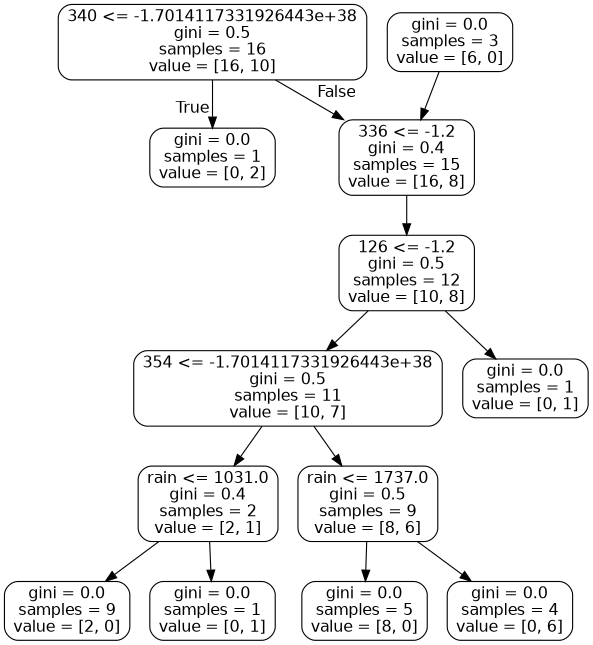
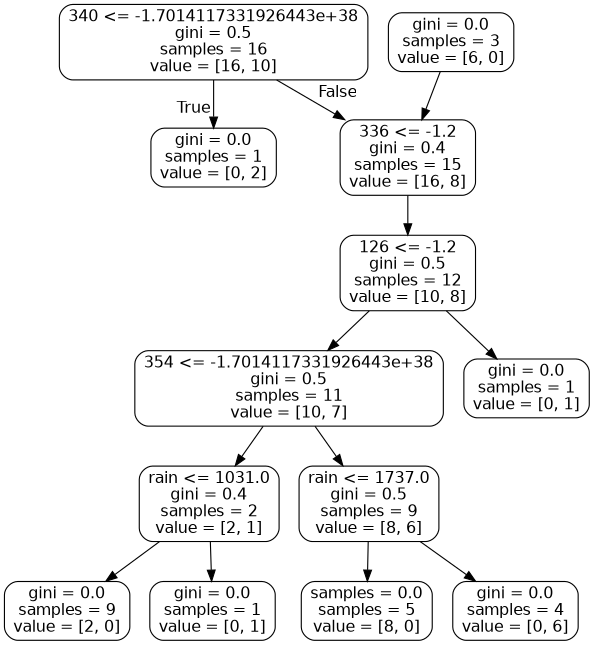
  digraph {
    node [color=black fontname=helvetica shape=box style=rounded]
    edge [fontname=helvetica]
    n1 [label="340 <= -1.7014117331926443e+38\ngini = 0.5\nsamples = 16\nvalue = [16, 10]"]
    n2 [label="gini = 0.0\nsamples = 1\nvalue = [0, 2]"]
    n3 [label="336 <= -1.2\ngini = 0.4\nsamples = 15\nvalue = [16, 8]"]
    n4 [label="126 <= -1.2\ngini = 0.5\nsamples = 12\nvalue = [10, 8]"]
    n5 [label="354 <= -1.7014117331926443e+38\ngini = 0.5\nsamples = 11\nvalue = [10, 7]"]
    n6 [label="gini = 0.0\nsamples = 1\nvalue = [0, 1]"]
    n7 [label="gini = 0.0\nsamples = 3\nvalue = [6, 0]"]
    n8 [label="rain <= 1031.0\ngini = 0.4\nsamples = 2\nvalue = [2, 1]"]
    n9 [label="rain <= 1737.0\ngini = 0.5\nsamples = 9\nvalue = [8, 6]"]
    n10 [label="gini = 0.0\nsamples = 9\nvalue = [2, 0]"]
    n11 [label="gini = 0.0\nsamples = 1\nvalue = [0, 1]"]
-   n12 [label="gini = 0.0\nsamples = 5\nvalue = [8, 0]"]
+   n12 [label="samples = 0.0\nsamples = 5\nvalue = [8, 0]"]
    n13 [label="gini = 0.0\nsamples = 4\nvalue = [0, 6]"]
    n1 -> n2 [headlabel=True labelangle=45 labeldistance=2.5]
    n1 -> n3 [headlabel=False labelangle=-45 labeldistance=2.5]
    n3 -> n4
    n4 -> n5
    n4 -> n6
    n5 -> n8
    n5 -> n9
    n7 -> n3
    n8 -> n10
    n8 -> n11
    n9 -> n12
    n9 -> n13
  }
